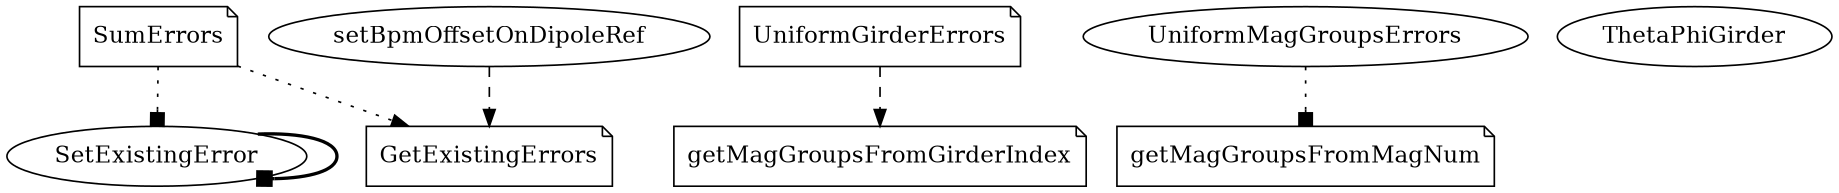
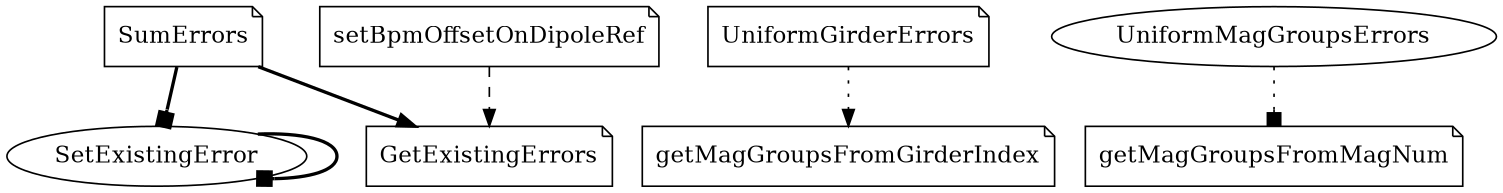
  digraph {
    node [shape=note]
    edge [arrowhead=box style=bold]
    SetExistingError [shape=ellipse]
    SumErrors
    GetExistingErrors
    UniformGirderErrors
    getMagGroupsFromGirderIndex
    UniformMagGroupsErrors [shape=ellipse]
    getMagGroupsFromMagNum
-   setBpmOffsetOnDipoleRef [shape=ellipse]
-   ThetaPhiGirder [shape=ellipse]
+   setBpmOffsetOnDipoleRef
    SetExistingError -> SetExistingError
-   SumErrors -> SetExistingError [style=dotted]
-   SumErrors -> GetExistingErrors [arrowhead=normal style=dotted]
-   UniformGirderErrors -> getMagGroupsFromGirderIndex [arrowhead=normal style=dashed]
+   SumErrors -> SetExistingError
+   SumErrors -> GetExistingErrors [arrowhead=normal]
+   UniformGirderErrors -> getMagGroupsFromGirderIndex [arrowhead=normal style=dotted]
    UniformMagGroupsErrors -> getMagGroupsFromMagNum [style=dotted]
    setBpmOffsetOnDipoleRef -> GetExistingErrors [arrowhead=normal style=dashed]
  }
